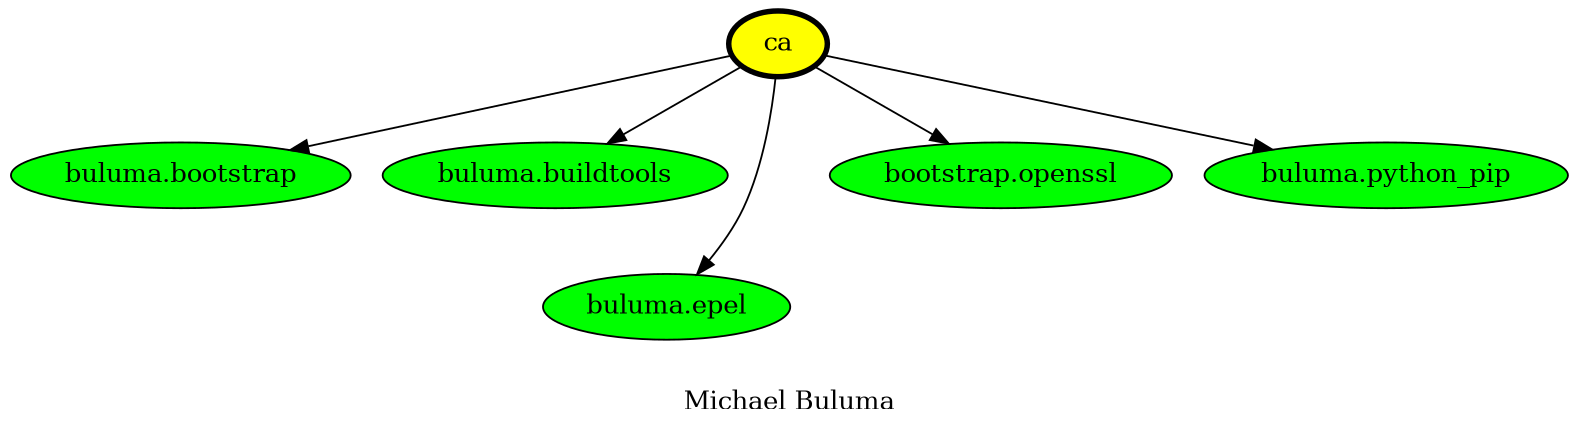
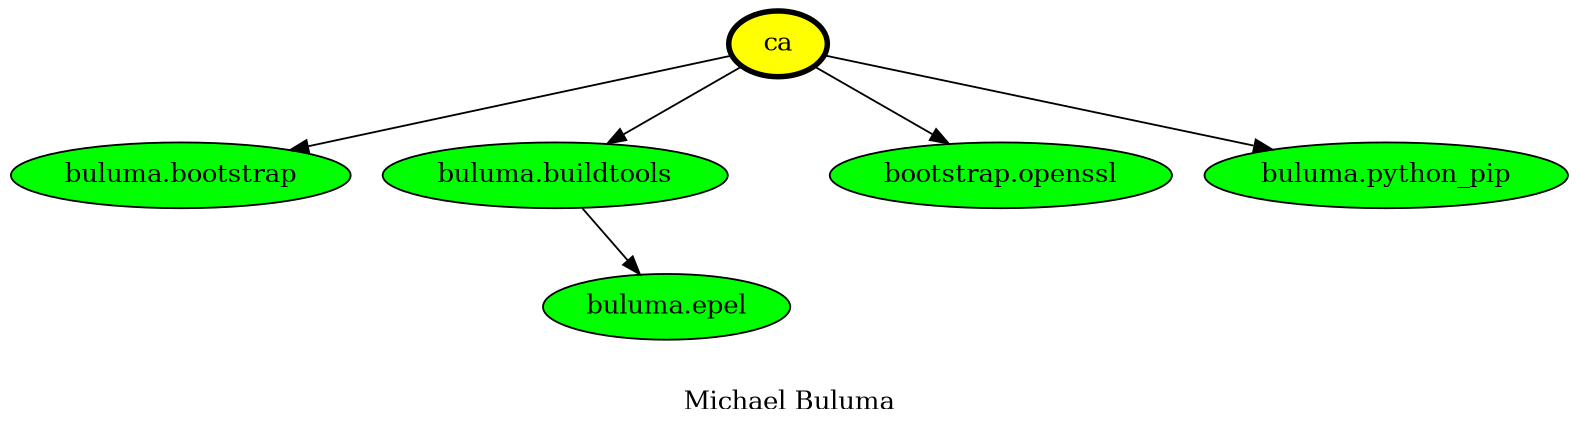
  digraph {
    label="Michael Buluma"
    node [fillcolor=green style=filled]
    ca [fillcolor=yellow penwidth=3]
    "buluma.bootstrap"
    "buluma.buildtools"
    "buluma.epel"
    n5 [label="bootstrap.openssl"]
    "buluma.python_pip"
    ca -> "buluma.bootstrap"
    ca -> "buluma.buildtools"
-   ca -> "buluma.epel"
+   "buluma.buildtools" -> "buluma.epel"
    ca -> n5
    ca -> "buluma.python_pip"
  }
